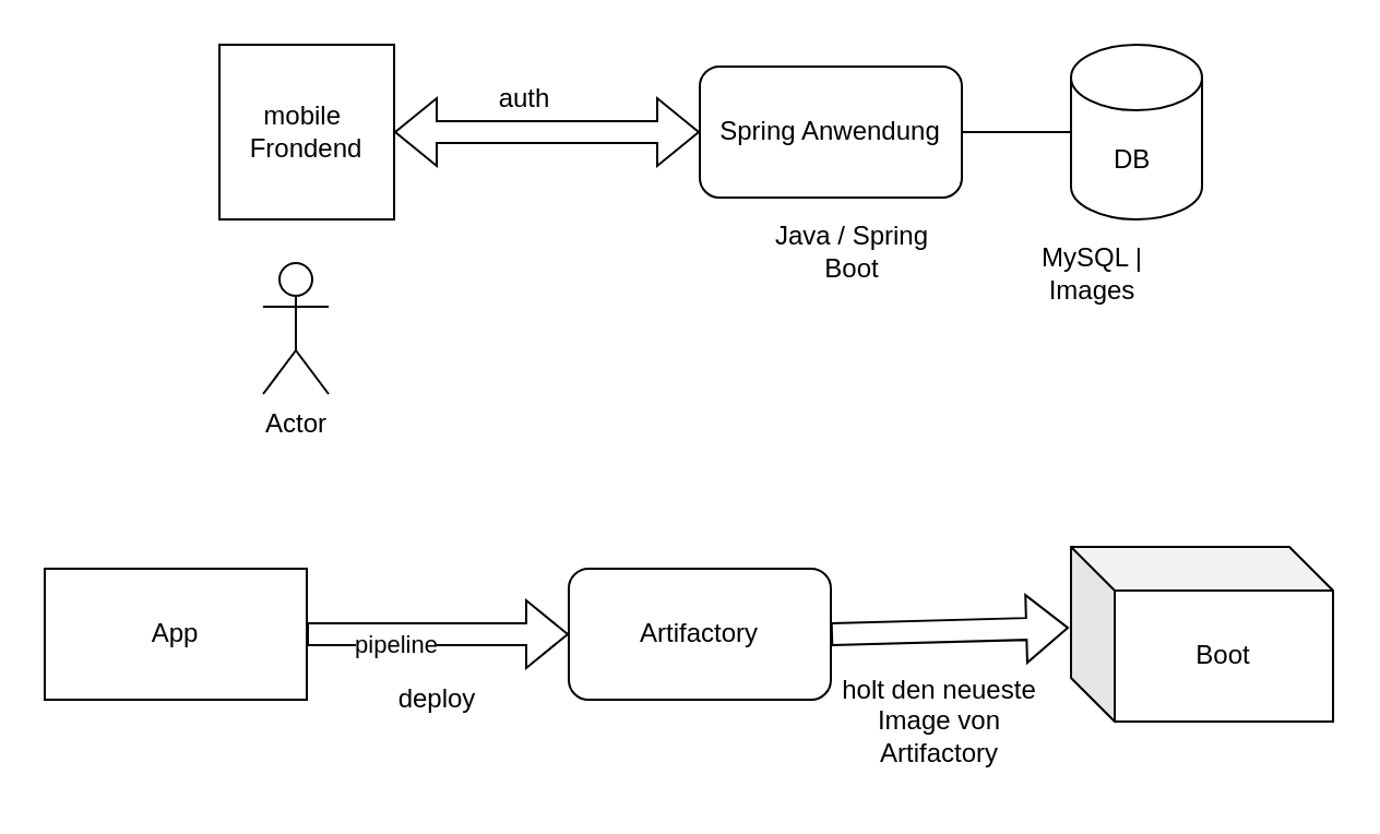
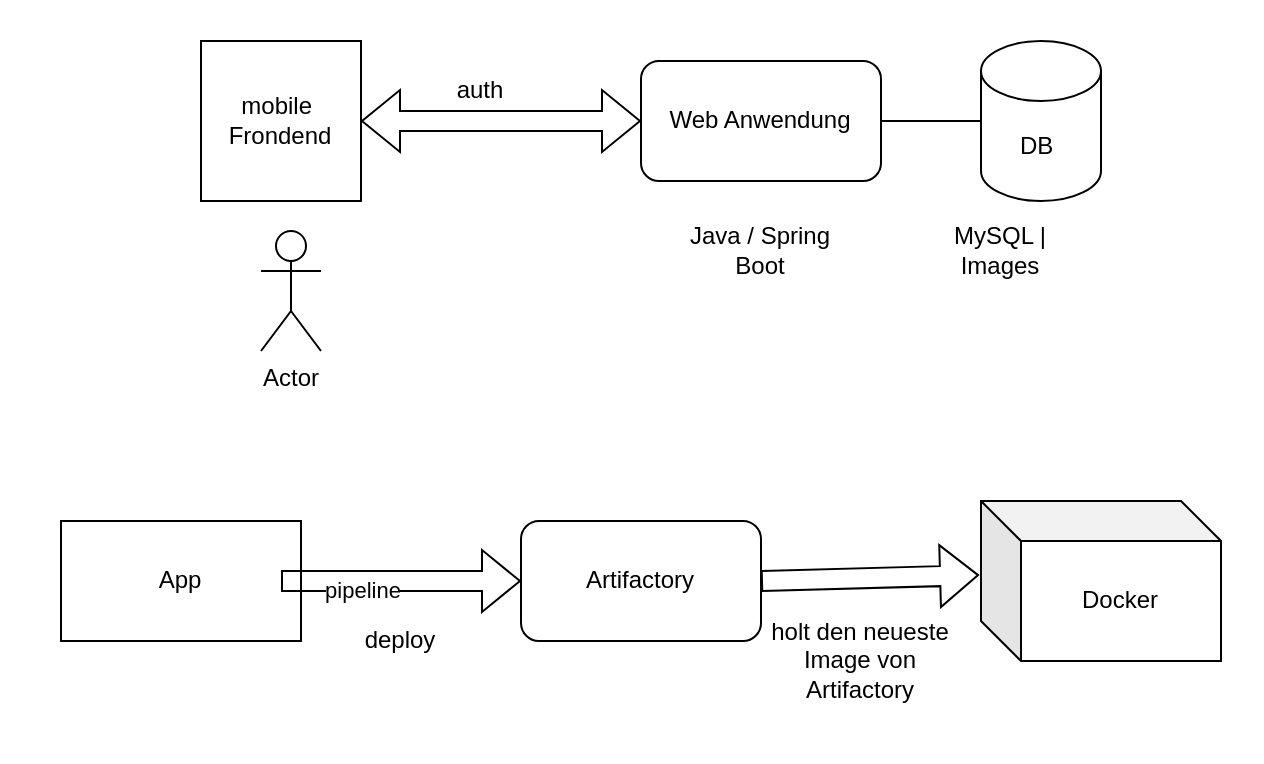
  <mxCell id="0" />
  <mxCell id="1" parent="0" />
  <mxCell id="2" value="" style="group" vertex="1" connectable="0" parent="1"><mxGeometry x="20" y="250" width="590" height="110" as="geometry" /></mxCell>
- <mxCell id="3" value="App" style="rounded=0;whiteSpace=wrap;html=1;movable=1;resizable=1;rotatable=1;deletable=1;editable=1;locked=0;connectable=1;" vertex="1" parent="2"><mxGeometry y="10" width="120" height="60" as="geometry" /></mxCell>
+ <mxCell id="3" value="App" style="rounded=0;whiteSpace=wrap;html=1;movable=1;resizable=1;rotatable=1;deletable=1;editable=1;locked=0;connectable=1;" vertex="1" parent="2"><mxGeometry x="10" y="10" width="120" height="60" as="geometry" /></mxCell>
  <mxCell id="4" value="Artifactory" style="rounded=1;whiteSpace=wrap;html=1;movable=1;resizable=1;rotatable=1;deletable=1;editable=1;locked=0;connectable=1;" vertex="1" parent="2"><mxGeometry x="240" y="10" width="120" height="60" as="geometry" /></mxCell>
  <mxCell id="5" value="" style="shape=flexArrow;endArrow=classic;html=1;rounded=0;entryX=0;entryY=0.5;entryDx=0;entryDy=0;movable=1;resizable=1;rotatable=1;deletable=1;editable=1;locked=0;connectable=1;" edge="1" parent="2" target="4"><mxGeometry width="50" height="50" relative="1" as="geometry"><mxPoint x="120" y="40" as="sourcePoint" /><mxPoint x="170" y="-10" as="targetPoint" /></mxGeometry></mxCell>
  <mxCell id="6" value="pipeline" style="edgeLabel;html=1;align=center;verticalAlign=middle;resizable=1;points=[];movable=1;rotatable=1;deletable=1;editable=1;locked=0;connectable=1;" vertex="1" connectable="0" parent="5"><mxGeometry x="-0.333" y="-4" relative="1" as="geometry"><mxPoint as="offset" /></mxGeometry></mxCell>
- <mxCell id="7" value="Boot" style="shape=cube;whiteSpace=wrap;html=1;boundedLbl=1;backgroundOutline=1;darkOpacity=0.05;darkOpacity2=0.1;movable=1;resizable=1;rotatable=1;deletable=1;editable=1;locked=0;connectable=1;" vertex="1" parent="2"><mxGeometry x="470" width="120" height="80" as="geometry" /></mxCell>
+ <mxCell id="7" value="Docker" style="shape=cube;whiteSpace=wrap;html=1;boundedLbl=1;backgroundOutline=1;darkOpacity=0.05;darkOpacity2=0.1;movable=1;resizable=1;rotatable=1;deletable=1;editable=1;locked=0;connectable=1;" vertex="1" parent="2"><mxGeometry x="470" width="120" height="80" as="geometry" /></mxCell>
  <mxCell id="8" value="" style="shape=flexArrow;endArrow=classic;html=1;rounded=0;entryX=-0.008;entryY=0.463;entryDx=0;entryDy=0;entryPerimeter=0;exitX=1;exitY=0.5;exitDx=0;exitDy=0;movable=1;resizable=1;rotatable=1;deletable=1;editable=1;locked=0;connectable=1;" edge="1" parent="2" source="4" target="7"><mxGeometry width="50" height="50" relative="1" as="geometry"><mxPoint x="360" y="50" as="sourcePoint" /><mxPoint x="410" as="targetPoint" /></mxGeometry></mxCell>
  <mxCell id="9" value="deploy" style="text;html=1;align=center;verticalAlign=middle;whiteSpace=wrap;rounded=0;movable=1;resizable=1;rotatable=1;deletable=1;editable=1;locked=0;connectable=1;" vertex="1" parent="2"><mxGeometry x="150" y="55" width="60" height="30" as="geometry" /></mxCell>
  <mxCell id="10" value="holt den neueste Image von Artifactory" style="text;html=1;align=center;verticalAlign=middle;whiteSpace=wrap;rounded=0;movable=1;resizable=1;rotatable=1;deletable=1;editable=1;locked=0;connectable=1;" vertex="1" parent="2"><mxGeometry x="355" y="50" width="110" height="60" as="geometry" /></mxCell>
  <mxCell id="11" value="" style="group" vertex="1" connectable="0" parent="1"><mxGeometry x="100" y="20" width="450" height="160" as="geometry" /></mxCell>
- <mxCell id="12" value="Spring Anwendung" style="rounded=1;whiteSpace=wrap;html=1;" vertex="1" parent="11"><mxGeometry x="220" y="10" width="120" height="60" as="geometry" /></mxCell>
+ <mxCell id="12" value="Web Anwendung" style="rounded=1;whiteSpace=wrap;html=1;" vertex="1" parent="11"><mxGeometry x="220" y="10" width="120" height="60" as="geometry" /></mxCell>
  <mxCell id="13" value="DB&amp;nbsp;" style="shape=cylinder3;whiteSpace=wrap;html=1;boundedLbl=1;backgroundOutline=1;size=15;" vertex="1" parent="11"><mxGeometry x="390" width="60" height="80" as="geometry" /></mxCell>
  <mxCell id="14" value="" style="endArrow=none;html=1;rounded=0;exitX=1;exitY=0.5;exitDx=0;exitDy=0;entryX=0;entryY=0.5;entryDx=0;entryDy=0;entryPerimeter=0;" edge="1" parent="11" source="12" target="13"><mxGeometry width="50" height="50" relative="1" as="geometry"><mxPoint x="280" y="50" as="sourcePoint" /><mxPoint x="386" y="50" as="targetPoint" /></mxGeometry></mxCell>
  <mxCell id="15" value="mobile&amp;nbsp;&lt;div&gt;Frondend&lt;/div&gt;" style="whiteSpace=wrap;html=1;aspect=fixed;" vertex="1" parent="11"><mxGeometry width="80" height="80" as="geometry" /></mxCell>
  <mxCell id="16" value="" style="shape=flexArrow;endArrow=classic;startArrow=classic;html=1;rounded=0;exitX=1;exitY=0.5;exitDx=0;exitDy=0;entryX=0;entryY=0.5;entryDx=0;entryDy=0;" edge="1" parent="11" source="15" target="12"><mxGeometry width="100" height="100" relative="1" as="geometry"><mxPoint x="80" y="50" as="sourcePoint" /><mxPoint x="180" y="-50" as="targetPoint" /></mxGeometry></mxCell>
  <mxCell id="17" value="auth" style="text;html=1;align=center;verticalAlign=middle;whiteSpace=wrap;rounded=0;" vertex="1" parent="11"><mxGeometry x="110" y="10" width="60" height="30" as="geometry" /></mxCell>
- <mxCell id="18" value="Java / Spring Boot" style="text;html=1;align=center;verticalAlign=middle;whiteSpace=wrap;rounded=0;" vertex="1" parent="11"><mxGeometry x="240" y="80" width="100" height="30" as="geometry" /></mxCell>
+ <mxCell id="18" value="Java / Spring Boot" style="text;html=1;align=center;verticalAlign=middle;whiteSpace=wrap;rounded=0;" vertex="1" parent="11"><mxGeometry x="230" y="90" width="100" height="30" as="geometry" /></mxCell>
  <mxCell id="19" value="MySQL | Images" style="text;html=1;align=center;verticalAlign=middle;whiteSpace=wrap;rounded=0;" vertex="1" parent="11"><mxGeometry x="370" y="90" width="60" height="30" as="geometry" /></mxCell>
- <mxCell id="20" value="Actor" style="shape=umlActor;verticalLabelPosition=bottom;verticalAlign=top;html=1;outlineConnect=0;" vertex="1" parent="11"><mxGeometry x="20" y="100" width="30" height="60" as="geometry" /></mxCell>
+ <mxCell id="20" value="Actor" style="shape=umlActor;verticalLabelPosition=bottom;verticalAlign=top;html=1;outlineConnect=0;" vertex="1" parent="11"><mxGeometry x="30" y="95" width="30" height="60" as="geometry" /></mxCell>
